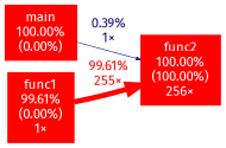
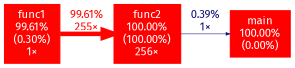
  digraph {
    fontname="Fira Sans"
    nodesep=0.125
    rankdir=LR
    ranksep=0.25
    node [color="#ff0000" fontcolor="#ffffff" fontname="Fira Sans" fontsize=10.00 shape=box style=filled]
    edge [fontname="Fira Sans" fontsize=10.00]
    n1 [height=0 label="func2\n100.00%\n(100.00%)\n256×" width=0]
    n2 [height=0 label="main\n100.00%\n(0.00%)" width=0]
-   n3 [color="#fe0400" height=0 label="func1\n99.61%\n(0.00%)\n1×" width=0]
-   n2 -> n1 [arrowsize=0.35 color="#0d0e73" fontcolor="#0d0e73" label="0.39%\n1×" labeldistance=0.50 penwidth=0.50]
+   n3 [color="#fe0400" height=0 label="func1\n99.61%\n(0.30%)\n1×" width=0]
+   n1 -> n2 [arrowsize=0.35 color="#0d0e73" fontcolor="#0d0e73" label="0.39%\n1×" labeldistance=0.50 penwidth=0.50]
    n3 -> n1 [arrowsize=1.00 color="#fe0400" fontcolor="#fe0400" label="99.61%\n255×" labeldistance=3.98 penwidth=3.98]
  }
